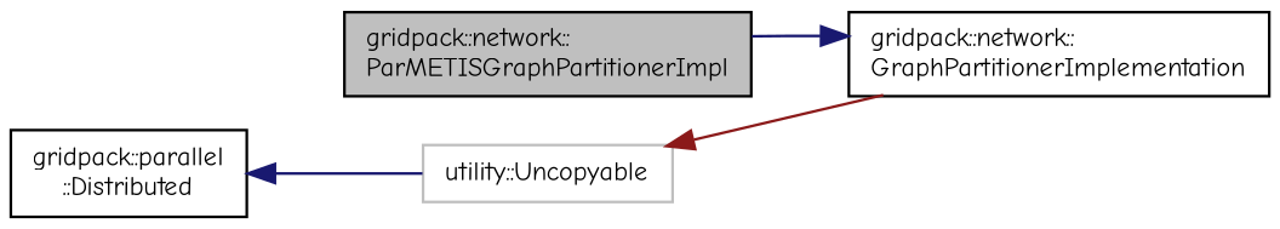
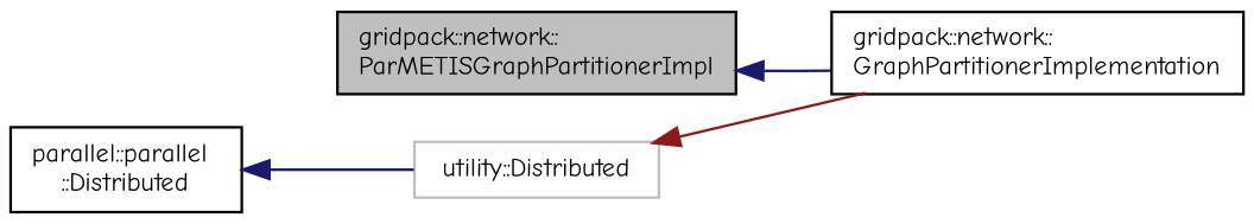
  digraph {
    fontname="Comic Neue"
    rankdir=LR
    node [color=black fillcolor=white fontname="Comic Neue" fontsize=10 shape=record style=filled]
    edge [color=midnightblue dir=back fontname="Comic Neue" fontsize=10 labelfontname=Helvetica labelfontsize=10 style=solid]
    n1 [fillcolor=grey75 fontcolor=black height=0.2 label="gridpack::network::\lParMETISGraphPartitionerImpl" width=0.4]
    n2 [height=0.2 label="gridpack::network::\lGraphPartitionerImplementation" width=0.4]
-   n3 [height=0.2 label="gridpack::parallel\l::Distributed" width=0.4]
-   n4 [color=grey75 height=0.2 label="utility::Uncopyable" width=0.4]
-   n2 -> n1
+   n3 [height=0.2 label="parallel::parallel\l::Distributed" width=0.4]
+   n4 [color=grey75 height=0.2 label="utility::Distributed" width=0.4]
+   n1 -> n2
    n3 -> n4
    n4 -> n2 [color=firebrick4]
  }
